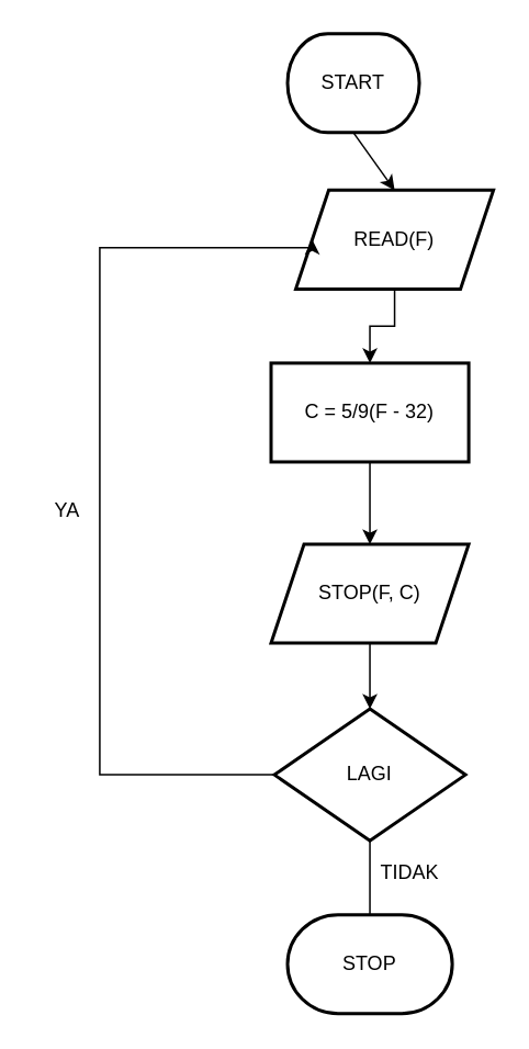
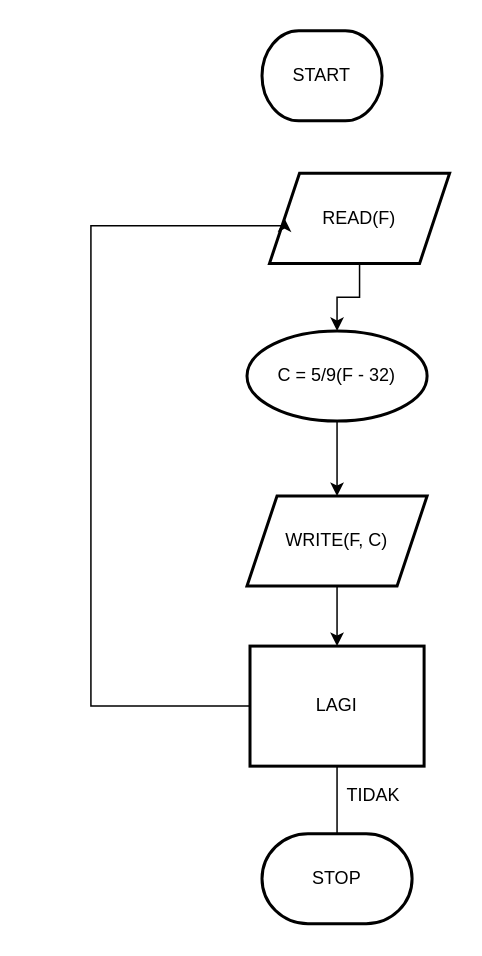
  <mxCell id="0" />
  <mxCell id="1" parent="0" />
  <mxCell id="2" value="" style="edgeStyle=orthogonalEdgeStyle;rounded=0;orthogonalLoop=1;jettySize=auto;html=1;" parent="1" source="3" target="5" edge="1"><mxGeometry relative="1" as="geometry" /></mxCell>
  <mxCell id="3" value="READ(F)" style="shape=parallelogram;perimeter=parallelogramPerimeter;whiteSpace=wrap;html=1;fixedSize=1;strokeWidth=2;" parent="1" vertex="1"><mxGeometry x="179" y="115" width="120" height="60" as="geometry" /></mxCell>
  <mxCell id="4" value="" style="edgeStyle=orthogonalEdgeStyle;rounded=0;orthogonalLoop=1;jettySize=auto;html=1;" parent="1" source="5" target="7" edge="1"><mxGeometry relative="1" as="geometry" /></mxCell>
- <mxCell id="5" value="C = 5/9(F - 32)" style="whiteSpace=wrap;html=1;strokeWidth=2;" parent="1" vertex="1"><mxGeometry x="164" y="220" width="120" height="60" as="geometry" /></mxCell>
+ <mxCell id="5" value="C = 5/9(F - 32)" style="ellipse;whiteSpace=wrap;html=1;strokeWidth=2;" parent="1" vertex="1"><mxGeometry x="164" y="220" width="120" height="60" as="geometry" /></mxCell>
  <mxCell id="6" value="" style="edgeStyle=orthogonalEdgeStyle;rounded=0;orthogonalLoop=1;jettySize=auto;html=1;" parent="1" source="7" target="10" edge="1"><mxGeometry relative="1" as="geometry" /></mxCell>
- <mxCell id="7" value="STOP(F, C)" style="shape=parallelogram;perimeter=parallelogramPerimeter;whiteSpace=wrap;html=1;fixedSize=1;strokeWidth=2;" parent="1" vertex="1"><mxGeometry x="164" y="330" width="120" height="60" as="geometry" /></mxCell>
+ <mxCell id="7" value="WRITE(F, C)" style="shape=parallelogram;perimeter=parallelogramPerimeter;whiteSpace=wrap;html=1;fixedSize=1;strokeWidth=2;" parent="1" vertex="1"><mxGeometry x="164" y="330" width="120" height="60" as="geometry" /></mxCell>
  <mxCell id="8" style="edgeStyle=orthogonalEdgeStyle;rounded=0;orthogonalLoop=1;jettySize=auto;html=1;entryX=0;entryY=0.5;entryDx=0;entryDy=0;" parent="1" source="10" target="3" edge="1"><mxGeometry relative="1" as="geometry"><mxPoint x="80" y="400" as="targetPoint" /><Array as="points"><mxPoint x="60" y="470" /><mxPoint x="60" y="150" /></Array></mxGeometry></mxCell>
  <mxCell id="9" style="edgeStyle=none;html=1;exitX=0.5;exitY=1;exitDx=0;exitDy=0;entryX=0.5;entryY=0;entryDx=0;entryDy=0;entryPerimeter=0;endArrow=none;" edge="1" parent="1" source="10" target="13"><mxGeometry relative="1" as="geometry" /></mxCell>
- <mxCell id="10" value="LAGI" style="rhombus;whiteSpace=wrap;html=1;strokeWidth=2;" parent="1" vertex="1"><mxGeometry x="166" y="430" width="116" height="80" as="geometry" /></mxCell>
- <mxCell id="11" style="edgeStyle=none;html=1;exitX=0.5;exitY=1;exitDx=0;exitDy=0;exitPerimeter=0;entryX=0.5;entryY=0;entryDx=0;entryDy=0;" edge="1" parent="1" source="12" target="3"><mxGeometry relative="1" as="geometry" /></mxCell>
+ <mxCell id="10" value="LAGI" style="whiteSpace=wrap;html=1;strokeWidth=2;rounded=0;" parent="1" vertex="1"><mxGeometry x="166" y="430" width="116" height="80" as="geometry" /></mxCell>
  <mxCell id="12" value="START" style="strokeWidth=2;html=1;shape=mxgraph.flowchart.terminator;whiteSpace=wrap;" vertex="1" parent="1"><mxGeometry x="174" y="20" width="80" height="60" as="geometry" /></mxCell>
  <mxCell id="13" value="STOP" style="strokeWidth=2;html=1;shape=mxgraph.flowchart.terminator;whiteSpace=wrap;" vertex="1" parent="1"><mxGeometry x="174" y="555" width="100" height="60" as="geometry" /></mxCell>
- <mxCell id="14" value="YA" style="text;html=1;align=center;verticalAlign=middle;resizable=0;points=[];autosize=1;strokeColor=none;fillColor=none;" vertex="1" parent="1"><mxGeometry x="20" y="295" width="40" height="30" as="geometry" /></mxCell>
  <mxCell id="15" value="TIDAK" style="text;html=1;align=center;verticalAlign=middle;resizable=0;points=[];autosize=1;strokeColor=none;fillColor=none;" vertex="1" parent="1"><mxGeometry x="218" y="515" width="60" height="30" as="geometry" /></mxCell>
